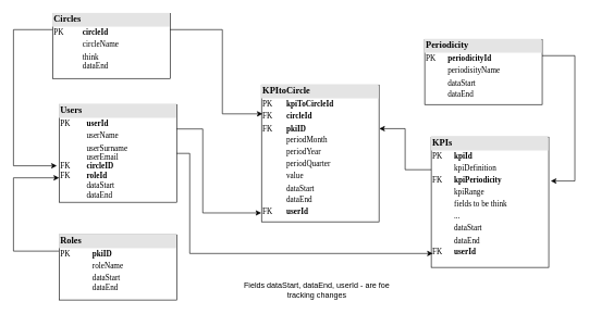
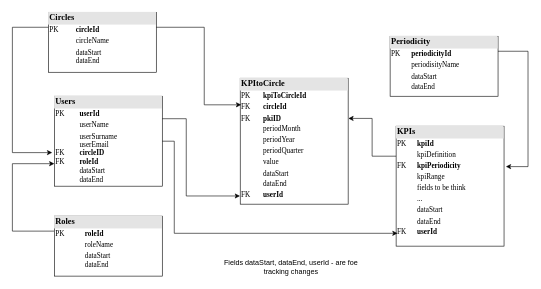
  <mxCell id="0" />
  <mxCell id="1" parent="0" />
  <mxCell id="2" value="&lt;div style=&quot;box-sizing:border-box;width:100%;background:#e4e4e4;padding:2px;&quot;&gt;&lt;b&gt;&lt;font style=&quot;font-size: 14px;&quot;&gt;Users&lt;/font&gt;&lt;/b&gt;&lt;/div&gt;&lt;table style=&quot;width:100%;font-size:1em;&quot; cellpadding=&quot;2&quot; cellspacing=&quot;0&quot;&gt;&lt;tbody&gt;&lt;tr&gt;&lt;td&gt;PK&lt;/td&gt;&lt;td&gt;&lt;b&gt;userId&lt;/b&gt;&lt;/td&gt;&lt;/tr&gt;&lt;tr&gt;&lt;td&gt;&lt;br&gt;&lt;/td&gt;&lt;td&gt;userName&lt;/td&gt;&lt;/tr&gt;&lt;tr&gt;&lt;td&gt;FK&lt;br&gt;FK&lt;br&gt;&lt;br&gt;&lt;/td&gt;&lt;td&gt;userSurname&lt;br&gt;userEmail&lt;br&gt;&lt;b&gt;circleID&lt;/b&gt;&lt;br&gt;&lt;b&gt;roleId&lt;/b&gt;&lt;br&gt;dataStart&lt;br&gt;dataEnd&lt;br&gt;&lt;br&gt;&lt;/td&gt;&lt;/tr&gt;&lt;/tbody&gt;&lt;/table&gt;" style="verticalAlign=top;align=left;overflow=fill;html=1;rounded=0;shadow=0;comic=0;labelBackgroundColor=none;strokeWidth=1;fontFamily=Verdana;fontSize=12" parent="1" vertex="1"><mxGeometry x="90" y="160" width="180" height="150" as="geometry" /></mxCell>
  <mxCell id="3" value="&lt;div style=&quot;box-sizing: border-box ; width: 100% ; background: #e4e4e4 ; padding: 2px&quot;&gt;&lt;font style=&quot;font-size: 14px;&quot;&gt;&lt;b&gt;KPItoCircle&lt;/b&gt;&lt;/font&gt;&lt;/div&gt;&lt;table style=&quot;width: 100% ; font-size: 1em&quot; cellpadding=&quot;2&quot; cellspacing=&quot;0&quot;&gt;&lt;tbody&gt;&lt;tr&gt;&lt;td&gt;PK&lt;/td&gt;&lt;td&gt;&lt;b&gt;kpiToCircleId&lt;/b&gt;&lt;/td&gt;&lt;/tr&gt;&lt;tr&gt;&lt;td&gt;FK&lt;/td&gt;&lt;td&gt;&lt;b&gt;circleId&lt;/b&gt;&lt;/td&gt;&lt;/tr&gt;&lt;tr&gt;&lt;td&gt;FK&lt;/td&gt;&lt;td&gt;&lt;b&gt;pkiID&lt;/b&gt;&lt;/td&gt;&lt;/tr&gt;&lt;tr&gt;&lt;td&gt;&lt;br&gt;&lt;/td&gt;&lt;td&gt;periodMonth&lt;br&gt;&lt;/td&gt;&lt;/tr&gt;&lt;tr&gt;&lt;td&gt;&lt;br&gt;&lt;/td&gt;&lt;td&gt;periodYear&lt;br&gt;&lt;/td&gt;&lt;/tr&gt;&lt;tr&gt;&lt;td&gt;&lt;br&gt;&lt;/td&gt;&lt;td&gt;periodQuarter&lt;br&gt;&lt;/td&gt;&lt;/tr&gt;&lt;tr&gt;&lt;td&gt;&lt;br&gt;&lt;/td&gt;&lt;td&gt;value&lt;/td&gt;&lt;/tr&gt;&lt;tr&gt;&lt;td&gt;&lt;br&gt;&lt;/td&gt;&lt;td&gt;dataStart&lt;/td&gt;&lt;/tr&gt;&lt;tr&gt;&lt;td&gt;&lt;br&gt;&lt;/td&gt;&lt;td&gt;dataEnd&lt;/td&gt;&lt;/tr&gt;&lt;tr&gt;&lt;td&gt;FK&lt;/td&gt;&lt;td&gt;&lt;b&gt;userId&lt;/b&gt;&lt;/td&gt;&lt;/tr&gt;&lt;/tbody&gt;&lt;/table&gt;" style="verticalAlign=top;align=left;overflow=fill;html=1;rounded=0;shadow=0;comic=0;labelBackgroundColor=none;strokeWidth=1;fontFamily=Verdana;fontSize=12" parent="1" vertex="1"><mxGeometry x="400" y="130" width="180" height="210" as="geometry" /></mxCell>
  <mxCell id="4" value="&lt;div style=&quot;box-sizing: border-box ; width: 100% ; background: #e4e4e4 ; padding: 2px&quot;&gt;&lt;b&gt;&lt;font style=&quot;font-size: 14px;&quot;&gt;Periodicity&lt;/font&gt;&lt;/b&gt;&lt;/div&gt;&lt;table style=&quot;width: 100% ; font-size: 1em&quot; cellpadding=&quot;2&quot; cellspacing=&quot;0&quot;&gt;&lt;tbody&gt;&lt;tr&gt;&lt;td&gt;PK&lt;/td&gt;&lt;td&gt;&lt;b&gt;periodicityId&lt;/b&gt;&lt;/td&gt;&lt;/tr&gt;&lt;tr&gt;&lt;td&gt;&lt;br&gt;&lt;/td&gt;&lt;td&gt;periodisityName&lt;/td&gt;&lt;/tr&gt;&lt;tr&gt;&lt;td&gt;&lt;/td&gt;&lt;td&gt;dataStart&lt;/td&gt;&lt;/tr&gt;&lt;tr&gt;&lt;td&gt;&lt;br&gt;&lt;/td&gt;&lt;td&gt;dataEnd&lt;br&gt;&lt;/td&gt;&lt;/tr&gt;&lt;/tbody&gt;&lt;/table&gt;" style="verticalAlign=top;align=left;overflow=fill;html=1;rounded=0;shadow=0;comic=0;labelBackgroundColor=none;strokeWidth=1;fontFamily=Verdana;fontSize=12" parent="1" vertex="1"><mxGeometry x="650" y="60" width="180" height="100" as="geometry" /></mxCell>
- <mxCell id="5" value="&lt;div style=&quot;box-sizing:border-box;width:100%;background:#e4e4e4;padding:2px;&quot;&gt;&lt;font style=&quot;font-size: 14px;&quot;&gt;&lt;b&gt;Circles&lt;/b&gt;&lt;/font&gt;&lt;/div&gt;&lt;table style=&quot;width:100%;font-size:1em;&quot; cellpadding=&quot;2&quot; cellspacing=&quot;0&quot;&gt;&lt;tbody&gt;&lt;tr&gt;&lt;td&gt;PK&lt;/td&gt;&lt;td&gt;&lt;b&gt;circleId&lt;/b&gt;&lt;/td&gt;&lt;/tr&gt;&lt;tr&gt;&lt;td&gt;&lt;br&gt;&lt;/td&gt;&lt;td&gt;circleName&lt;/td&gt;&lt;/tr&gt;&lt;tr&gt;&lt;td&gt;&lt;/td&gt;&lt;td&gt;think&lt;br&gt;dataEnd&lt;/td&gt;&lt;/tr&gt;&lt;/tbody&gt;&lt;/table&gt;" style="verticalAlign=top;align=left;overflow=fill;html=1;rounded=0;shadow=0;comic=0;labelBackgroundColor=none;strokeWidth=1;fontFamily=Verdana;fontSize=12" parent="1" vertex="1"><mxGeometry x="80" y="20" width="180" height="100" as="geometry" /></mxCell>
+ <mxCell id="5" value="&lt;div style=&quot;box-sizing:border-box;width:100%;background:#e4e4e4;padding:2px;&quot;&gt;&lt;font style=&quot;font-size: 14px;&quot;&gt;&lt;b&gt;Circles&lt;/b&gt;&lt;/font&gt;&lt;/div&gt;&lt;table style=&quot;width:100%;font-size:1em;&quot; cellpadding=&quot;2&quot; cellspacing=&quot;0&quot;&gt;&lt;tbody&gt;&lt;tr&gt;&lt;td&gt;PK&lt;/td&gt;&lt;td&gt;&lt;b&gt;circleId&lt;/b&gt;&lt;/td&gt;&lt;/tr&gt;&lt;tr&gt;&lt;td&gt;&lt;br&gt;&lt;/td&gt;&lt;td&gt;circleName&lt;/td&gt;&lt;/tr&gt;&lt;tr&gt;&lt;td&gt;&lt;/td&gt;&lt;td&gt;dataStart&lt;br&gt;dataEnd&lt;/td&gt;&lt;/tr&gt;&lt;/tbody&gt;&lt;/table&gt;" style="verticalAlign=top;align=left;overflow=fill;html=1;rounded=0;shadow=0;comic=0;labelBackgroundColor=none;strokeWidth=1;fontFamily=Verdana;fontSize=12" parent="1" vertex="1"><mxGeometry x="80" y="20" width="180" height="100" as="geometry" /></mxCell>
  <mxCell id="6" value="&lt;div style=&quot;box-sizing: border-box ; width: 100% ; background: #e4e4e4 ; padding: 2px&quot;&gt;&lt;font style=&quot;font-size: 14px;&quot;&gt;&lt;b&gt;KPIs&lt;/b&gt;&lt;/font&gt;&lt;/div&gt;&lt;table style=&quot;width: 100% ; font-size: 1em&quot; cellpadding=&quot;2&quot; cellspacing=&quot;0&quot;&gt;&lt;tbody&gt;&lt;tr&gt;&lt;td&gt;PK&lt;/td&gt;&lt;td&gt;&lt;b&gt;kpiId&lt;/b&gt;&lt;/td&gt;&lt;/tr&gt;&lt;tr&gt;&lt;td&gt;&lt;br&gt;&lt;/td&gt;&lt;td&gt;kpiDefinition&lt;/td&gt;&lt;/tr&gt;&lt;tr&gt;&lt;td&gt;FK&lt;/td&gt;&lt;td&gt;&lt;b&gt;kpiPeriodicity&lt;/b&gt;&lt;/td&gt;&lt;/tr&gt;&lt;tr&gt;&lt;td&gt;&lt;br&gt;&lt;/td&gt;&lt;td&gt;kpiRange&lt;br&gt;&lt;/td&gt;&lt;/tr&gt;&lt;tr&gt;&lt;td&gt;&lt;br&gt;&lt;/td&gt;&lt;td&gt;fields to be think&lt;br&gt;&lt;/td&gt;&lt;/tr&gt;&lt;tr&gt;&lt;td&gt;&lt;br&gt;&lt;/td&gt;&lt;td&gt;...&lt;/td&gt;&lt;/tr&gt;&lt;tr&gt;&lt;td&gt;&lt;br&gt;&lt;/td&gt;&lt;td&gt;dataStart&lt;br&gt;&lt;/td&gt;&lt;/tr&gt;&lt;tr&gt;&lt;td&gt;&lt;br&gt;&lt;/td&gt;&lt;td&gt;dataEnd&lt;br&gt;&lt;/td&gt;&lt;/tr&gt;&lt;tr&gt;&lt;td&gt;FK&lt;br&gt;&lt;/td&gt;&lt;td&gt;&lt;b&gt;userId&lt;/b&gt;&lt;br&gt;&lt;/td&gt;&lt;/tr&gt;&lt;tr&gt;&lt;td&gt;&lt;/td&gt;&lt;td&gt;&lt;br&gt;&lt;/td&gt;&lt;/tr&gt;&lt;/tbody&gt;&lt;/table&gt;" style="verticalAlign=top;align=left;overflow=fill;html=1;rounded=0;shadow=0;comic=0;labelBackgroundColor=none;strokeWidth=1;fontFamily=Verdana;fontSize=12" parent="1" vertex="1"><mxGeometry x="660" y="210" width="180" height="200" as="geometry" /></mxCell>
  <mxCell id="7" style="edgeStyle=elbowEdgeStyle;rounded=0;orthogonalLoop=1;jettySize=auto;html=1;exitX=0;exitY=0.25;exitDx=0;exitDy=0;entryX=0;entryY=0.75;entryDx=0;entryDy=0;" edge="1" parent="1" source="8" target="2"><mxGeometry relative="1" as="geometry"><Array as="points"><mxPoint x="20" y="329" /></Array></mxGeometry></mxCell>
- <mxCell id="8" value="&lt;div style=&quot;box-sizing:border-box;width:100%;background:#e4e4e4;padding:2px;&quot;&gt;&lt;span style=&quot;font-size: 14px;&quot;&gt;&lt;b&gt;Roles&lt;/b&gt;&lt;/span&gt;&lt;/div&gt;&lt;table style=&quot;width:100%;font-size:1em;&quot; cellpadding=&quot;2&quot; cellspacing=&quot;0&quot;&gt;&lt;tbody&gt;&lt;tr&gt;&lt;td&gt;PK&lt;/td&gt;&lt;td&gt;&lt;b&gt;pkiID&lt;/b&gt;&lt;/td&gt;&lt;/tr&gt;&lt;tr&gt;&lt;td&gt;&lt;br&gt;&lt;/td&gt;&lt;td&gt;roleName&lt;/td&gt;&lt;/tr&gt;&lt;tr&gt;&lt;td&gt;&lt;/td&gt;&lt;td&gt;dataStart&lt;br&gt;dataEnd&lt;/td&gt;&lt;/tr&gt;&lt;/tbody&gt;&lt;/table&gt;" style="verticalAlign=top;align=left;overflow=fill;html=1;rounded=0;shadow=0;comic=0;labelBackgroundColor=none;strokeWidth=1;fontFamily=Verdana;fontSize=12" vertex="1" parent="1"><mxGeometry x="90" y="360" width="180" height="100" as="geometry" /></mxCell>
+ <mxCell id="8" value="&lt;div style=&quot;box-sizing:border-box;width:100%;background:#e4e4e4;padding:2px;&quot;&gt;&lt;span style=&quot;font-size: 14px;&quot;&gt;&lt;b&gt;Roles&lt;/b&gt;&lt;/span&gt;&lt;/div&gt;&lt;table style=&quot;width:100%;font-size:1em;&quot; cellpadding=&quot;2&quot; cellspacing=&quot;0&quot;&gt;&lt;tbody&gt;&lt;tr&gt;&lt;td&gt;PK&lt;/td&gt;&lt;td&gt;&lt;b&gt;roleId&lt;/b&gt;&lt;/td&gt;&lt;/tr&gt;&lt;tr&gt;&lt;td&gt;&lt;br&gt;&lt;/td&gt;&lt;td&gt;roleName&lt;/td&gt;&lt;/tr&gt;&lt;tr&gt;&lt;td&gt;&lt;/td&gt;&lt;td&gt;dataStart&lt;br&gt;dataEnd&lt;/td&gt;&lt;/tr&gt;&lt;/tbody&gt;&lt;/table&gt;" style="verticalAlign=top;align=left;overflow=fill;html=1;rounded=0;shadow=0;comic=0;labelBackgroundColor=none;strokeWidth=1;fontFamily=Verdana;fontSize=12" vertex="1" parent="1"><mxGeometry x="90" y="360" width="180" height="100" as="geometry" /></mxCell>
  <mxCell id="9" style="edgeStyle=elbowEdgeStyle;rounded=0;orthogonalLoop=1;jettySize=auto;html=1;exitX=0;exitY=0.25;exitDx=0;exitDy=0;entryX=-0.02;entryY=0.627;entryDx=0;entryDy=0;entryPerimeter=0;" edge="1" parent="1" source="5" target="2"><mxGeometry relative="1" as="geometry"><Array as="points"><mxPoint x="20" y="150" /></Array></mxGeometry></mxCell>
  <mxCell id="10" style="edgeStyle=elbowEdgeStyle;rounded=0;orthogonalLoop=1;jettySize=auto;html=1;exitX=1;exitY=0.25;exitDx=0;exitDy=0;entryX=0.009;entryY=0.211;entryDx=0;entryDy=0;entryPerimeter=0;" edge="1" parent="1" source="5" target="3"><mxGeometry relative="1" as="geometry"><Array as="points"><mxPoint x="340" y="160" /></Array></mxGeometry></mxCell>
  <mxCell id="11" style="edgeStyle=elbowEdgeStyle;rounded=0;orthogonalLoop=1;jettySize=auto;html=1;exitX=0;exitY=0.25;exitDx=0;exitDy=0;entryX=1.002;entryY=0.319;entryDx=0;entryDy=0;entryPerimeter=0;" edge="1" parent="1" source="6" target="3"><mxGeometry relative="1" as="geometry" /></mxCell>
  <mxCell id="12" style="edgeStyle=elbowEdgeStyle;rounded=0;orthogonalLoop=1;jettySize=auto;html=1;exitX=1;exitY=0.25;exitDx=0;exitDy=0;entryX=-0.002;entryY=0.935;entryDx=0;entryDy=0;entryPerimeter=0;" edge="1" parent="1" source="2" target="3"><mxGeometry relative="1" as="geometry"><Array as="points"><mxPoint x="310" y="320" /></Array></mxGeometry></mxCell>
  <mxCell id="13" style="edgeStyle=elbowEdgeStyle;rounded=0;orthogonalLoop=1;jettySize=auto;html=1;exitX=1;exitY=0.5;exitDx=0;exitDy=0;entryX=0.013;entryY=0.893;entryDx=0;entryDy=0;entryPerimeter=0;" edge="1" parent="1" source="2" target="6"><mxGeometry relative="1" as="geometry"><Array as="points"><mxPoint x="290" y="310" /></Array></mxGeometry></mxCell>
  <mxCell id="14" style="edgeStyle=elbowEdgeStyle;rounded=0;orthogonalLoop=1;jettySize=auto;html=1;exitX=1;exitY=0.25;exitDx=0;exitDy=0;entryX=1.017;entryY=0.337;entryDx=0;entryDy=0;entryPerimeter=0;" edge="1" parent="1" source="4" target="6"><mxGeometry relative="1" as="geometry"><Array as="points"><mxPoint x="880" y="180" /></Array></mxGeometry></mxCell>
  <mxCell id="15" value="Fields dataStart, dataEnd, userId - are foe tracking changes" style="text;html=1;strokeColor=none;fillColor=none;align=center;verticalAlign=middle;whiteSpace=wrap;rounded=0;" vertex="1" parent="1"><mxGeometry x="370" y="430" width="230" height="30" as="geometry" /></mxCell>
